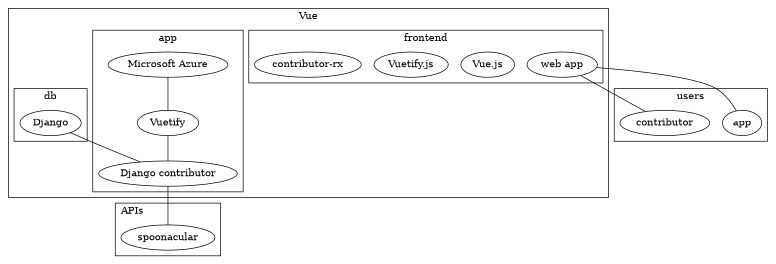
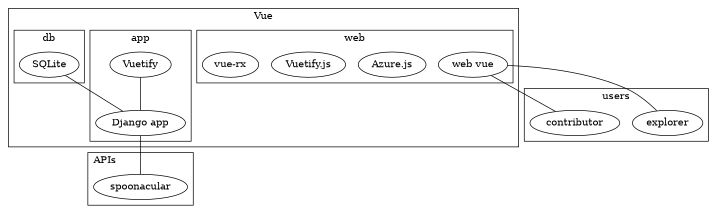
  graph {
    concentrate=true
-   n1 [label="Microsoft Azure"]
    n2 [label=Vuetify]
-   n3 [label="Django contributor"]
-   n4 [label="web app"]
-   n5 [label="Vue.js"]
+   n3 [label="Django app"]
+   n4 [label="web vue"]
+   n5 [label="Azure.js"]
    n6 [label="Vuetify.js"]
-   n7 [label="contributor-rx"]
-   n8 [label=Django]
-   n9 [label=app]
+   n7 [label="vue-rx"]
+   n8 [label=SQLite]
+   n9 [label=explorer]
    n10 [label=contributor]
    n11 [label=spoonacular]
    subgraph cluster_1 {
      label=Vue
      subgraph cluster_2 {
        label=app
-       n1
        n2
        n3
      }
      subgraph cluster_3 {
-       label=frontend
+       label=web
        n4
        n5
        n6
        n7
      }
      subgraph cluster_4 {
        label=db
        n8
      }
    }
    subgraph cluster_5 {
      label=users
      n9
      n10
    }
    subgraph cluster_6 {
      label=APIs
      labeljust=l
      n11
    }
-   n1 -- n2
    n2 -- n3
    n3 -- n11
    n4 -- n9
    n4 -- n10
    n8 -- n3
  }
